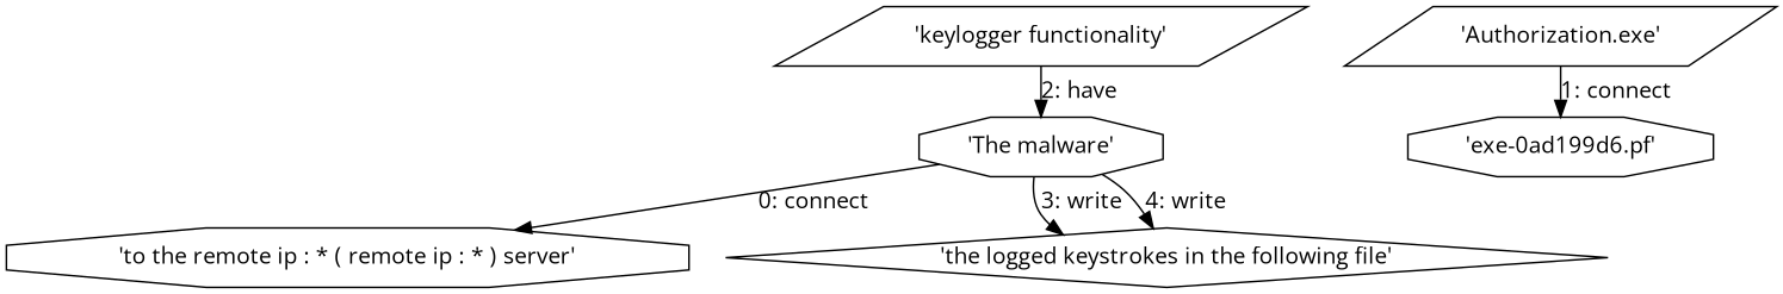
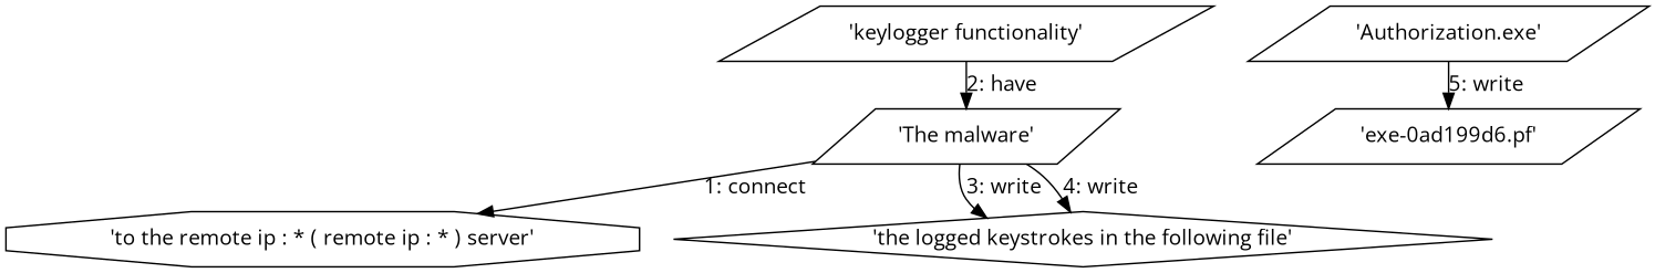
  digraph {
    engine=neato
    fixedsize=false
    fontname="Open Sans"
    fontsize=10
    nodesep=0.3
    rankdir=TB
    ranksep=0
    splines=true
    node [fontname="Open Sans" node_type=file shape=octagon]
    edge [fontname="Open Sans"]
    "'to the remote ip : * ( remote ip : * ) server'"
-   "'The malware'" [node_type=Process]
+   "'The malware'" [node_type=Process shape=parallelogram]
    "'the logged keystrokes in the following file'" [shape=diamond]
    "'keylogger functionality'" [shape=parallelogram]
-   "'exe-0ad199d6.pf'"
+   "'exe-0ad199d6.pf'" [shape=parallelogram]
    "'Authorization.exe'" [node_type=Process shape=parallelogram]
-   "'The malware'" -> "'to the remote ip : * ( remote ip : * ) server'" [label="0: connect"]
+   "'The malware'" -> "'to the remote ip : * ( remote ip : * ) server'" [label="1: connect"]
    "'The malware'" -> "'the logged keystrokes in the following file'" [label="3: write"]
    "'The malware'" -> "'the logged keystrokes in the following file'" [label="4: write"]
    "'keylogger functionality'" -> "'The malware'" [label="2: have"]
-   "'Authorization.exe'" -> "'exe-0ad199d6.pf'" [label="1: connect"]
+   "'Authorization.exe'" -> "'exe-0ad199d6.pf'" [label="5: write"]
  }
